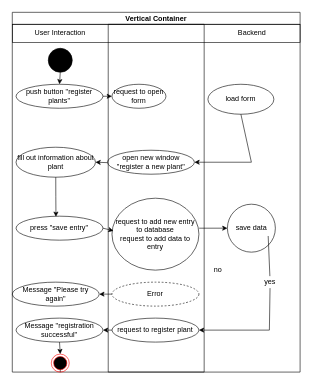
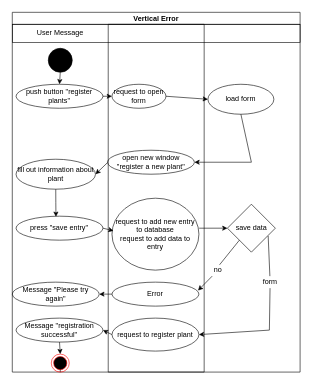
  <mxCell id="0" />
  <mxCell id="1" parent="0" />
- <mxCell id="2" value="Vertical Container" style="swimlane;fillColor=none;startSize=20;strokeColor=default;" vertex="1" parent="1"><mxGeometry x="20" y="20" width="480" height="600" as="geometry" /></mxCell>
+ <mxCell id="2" value="Vertical Error" style="swimlane;fillColor=none;startSize=20;strokeColor=default;" vertex="1" parent="1"><mxGeometry x="20" y="20" width="480" height="600" as="geometry" /></mxCell>
  <mxCell id="3" value="" style="swimlane;startSize=0;fillColor=none;" vertex="1" parent="2"><mxGeometry x="160" y="20" width="160" height="580" as="geometry" /></mxCell>
  <mxCell id="4" value="request to open form" style="ellipse;whiteSpace=wrap;html=1;strokeColor=default;fillColor=none;" vertex="1" parent="3"><mxGeometry x="6.25" y="100" width="90" height="40" as="geometry" /></mxCell>
  <mxCell id="5" value="open new window&lt;br&gt;&quot;register a new plant&quot;" style="ellipse;whiteSpace=wrap;html=1;strokeColor=default;fillColor=none;" vertex="1" parent="3"><mxGeometry x="-1.25" y="210" width="145" height="40" as="geometry" /></mxCell>
  <mxCell id="6" value="request to add new entry to database&lt;br&gt;request to add data to entry" style="ellipse;whiteSpace=wrap;html=1;strokeColor=default;fillColor=none;" vertex="1" parent="3"><mxGeometry x="6.25" y="290" width="145" height="120" as="geometry" /></mxCell>
- <mxCell id="7" value="Error" style="ellipse;whiteSpace=wrap;html=1;strokeColor=default;fillColor=none;dashed=1;" vertex="1" parent="3"><mxGeometry x="6.25" y="430" width="145" height="40" as="geometry" /></mxCell>
- <mxCell id="8" value="request to register plant" style="ellipse;whiteSpace=wrap;html=1;strokeColor=default;fillColor=none;" vertex="1" parent="3"><mxGeometry x="6.25" y="490" width="145" height="40" as="geometry" /></mxCell>
+ <mxCell id="7" value="Error" style="ellipse;whiteSpace=wrap;html=1;strokeColor=default;fillColor=none;" vertex="1" parent="3"><mxGeometry x="6.25" y="430" width="145" height="40" as="geometry" /></mxCell>
+ <mxCell id="8" value="request to register plant" style="ellipse;whiteSpace=wrap;html=1;strokeColor=default;fillColor=none;" vertex="1" parent="3"><mxGeometry x="6.25" y="490" width="145" height="55" as="geometry" /></mxCell>
  <mxCell id="9" value="" style="rounded=0;whiteSpace=wrap;html=1;fillColor=none;" vertex="1" parent="2"><mxGeometry y="20" width="480" height="30" as="geometry" /></mxCell>
- <mxCell id="10" value="User Interaction" style="text;html=1;strokeColor=none;fillColor=none;align=center;verticalAlign=middle;whiteSpace=wrap;rounded=0;" vertex="1" parent="2"><mxGeometry x="20" y="20" width="120" height="30" as="geometry" /></mxCell>
- <mxCell id="11" value="Backend" style="text;html=1;strokeColor=none;fillColor=none;align=center;verticalAlign=middle;whiteSpace=wrap;rounded=0;" vertex="1" parent="2"><mxGeometry x="370" y="20" width="60" height="30" as="geometry" /></mxCell>
+ <mxCell id="10" value="User Message" style="text;html=1;strokeColor=none;fillColor=none;align=center;verticalAlign=middle;whiteSpace=wrap;rounded=0;" vertex="1" parent="2"><mxGeometry x="20" y="20" width="120" height="30" as="geometry" /></mxCell>
  <mxCell id="12" value="" style="ellipse;whiteSpace=wrap;html=1;aspect=fixed;fillColor=#000000;" vertex="1" parent="2"><mxGeometry x="60" y="60" width="40" height="40" as="geometry" /></mxCell>
  <mxCell id="13" value="push button &quot;register plants&quot;" style="ellipse;whiteSpace=wrap;html=1;strokeColor=default;fillColor=none;" vertex="1" parent="2"><mxGeometry x="6.25" y="120" width="145" height="40" as="geometry" /></mxCell>
  <mxCell id="14" value="" style="endArrow=classic;html=1;rounded=0;exitX=1;exitY=0.5;exitDx=0;exitDy=0;entryX=0;entryY=0.5;entryDx=0;entryDy=0;" edge="1" parent="2" source="13" target="4"><mxGeometry width="50" height="50" relative="1" as="geometry"><mxPoint x="238.75" y="440" as="sourcePoint" /><mxPoint x="288.75" y="390" as="targetPoint" /></mxGeometry></mxCell>
  <mxCell id="15" value="" style="edgeStyle=orthogonalEdgeStyle;rounded=0;orthogonalLoop=1;jettySize=auto;html=1;entryX=0.459;entryY=0.025;entryDx=0;entryDy=0;entryPerimeter=0;" edge="1" parent="2" source="16" target="22"><mxGeometry relative="1" as="geometry" /></mxCell>
- <mxCell id="16" value="fill out information about plant" style="ellipse;whiteSpace=wrap;html=1;strokeColor=default;fillColor=none;" vertex="1" parent="2"><mxGeometry x="6.25" y="225" width="132.5" height="50" as="geometry" /></mxCell>
+ <mxCell id="16" value="fill out information about plant" style="ellipse;whiteSpace=wrap;html=1;strokeColor=default;fillColor=none;" vertex="1" parent="2"><mxGeometry x="6.25" y="245" width="132.5" height="50" as="geometry" /></mxCell>
  <mxCell id="17" value="" style="endArrow=classic;html=1;rounded=0;exitX=0.5;exitY=1;exitDx=0;exitDy=0;entryX=0.5;entryY=0;entryDx=0;entryDy=0;" edge="1" parent="2" source="12" target="13"><mxGeometry width="50" height="50" relative="1" as="geometry"><mxPoint x="250" y="480" as="sourcePoint" /><mxPoint x="90" y="150" as="targetPoint" /></mxGeometry></mxCell>
  <mxCell id="18" value="load form" style="ellipse;whiteSpace=wrap;html=1;strokeColor=default;fillColor=none;" vertex="1" parent="2"><mxGeometry x="326.25" y="120" width="110" height="50" as="geometry" /></mxCell>
+ <mxCell id="19" value="" style="endArrow=classic;html=1;rounded=0;exitX=1;exitY=0.5;exitDx=0;exitDy=0;entryX=0;entryY=0.5;entryDx=0;entryDy=0;" edge="1" parent="2" source="4" target="18"><mxGeometry width="50" height="50" relative="1" as="geometry"><mxPoint x="248.75" y="410" as="sourcePoint" /><mxPoint x="298.75" y="360" as="targetPoint" /></mxGeometry></mxCell>
  <mxCell id="20" value="" style="endArrow=classic;html=1;rounded=0;exitX=0.5;exitY=1;exitDx=0;exitDy=0;entryX=1;entryY=0.5;entryDx=0;entryDy=0;" edge="1" parent="2" source="18" target="5"><mxGeometry width="50" height="50" relative="1" as="geometry"><mxPoint x="268.75" y="410" as="sourcePoint" /><mxPoint x="398.75" y="240" as="targetPoint" /><Array as="points"><mxPoint x="398.75" y="250" /></Array></mxGeometry></mxCell>
  <mxCell id="21" value="" style="endArrow=classic;html=1;rounded=0;exitX=0;exitY=0.484;exitDx=0;exitDy=0;exitPerimeter=0;entryX=1;entryY=0.5;entryDx=0;entryDy=0;" edge="1" parent="2" target="16"><mxGeometry width="50" height="50" relative="1" as="geometry"><mxPoint x="158.75" y="250.72" as="sourcePoint" /><mxPoint x="318.75" y="360" as="targetPoint" /></mxGeometry></mxCell>
  <mxCell id="22" value="press &quot;save entry&quot;" style="ellipse;whiteSpace=wrap;html=1;strokeColor=default;fillColor=none;" vertex="1" parent="2"><mxGeometry x="6.25" y="340" width="145" height="40" as="geometry" /></mxCell>
- <mxCell id="23" value="save data" style="ellipse;whiteSpace=wrap;html=1;strokeColor=default;fillColor=none;" vertex="1" parent="2"><mxGeometry x="358.75" y="320" width="80" height="80" as="geometry" /></mxCell>
+ <mxCell id="23" value="save data" style="rhombus;whiteSpace=wrap;html=1;strokeColor=default;fillColor=none;" vertex="1" parent="2"><mxGeometry x="358.75" y="320" width="80" height="80" as="geometry" /></mxCell>
  <mxCell id="24" value="" style="endArrow=classic;html=1;rounded=0;exitX=1.003;exitY=0.417;exitDx=0;exitDy=0;entryX=0;entryY=0.5;entryDx=0;entryDy=0;exitPerimeter=0;" edge="1" parent="2" source="6" target="23"><mxGeometry width="50" height="50" relative="1" as="geometry"><mxPoint x="268.75" y="390" as="sourcePoint" /><mxPoint x="318.75" y="340" as="targetPoint" /></mxGeometry></mxCell>
+ <mxCell id="25" value="" style="endArrow=classic;html=1;rounded=0;entryX=0.99;entryY=0.35;entryDx=0;entryDy=0;entryPerimeter=0;startArrow=none;" edge="1" parent="2" source="34" target="7"><mxGeometry width="50" height="50" relative="1" as="geometry"><mxPoint x="358.75" y="440" as="sourcePoint" /><mxPoint x="388.75" y="740" as="targetPoint" /></mxGeometry></mxCell>
  <mxCell id="26" value="Message &quot;Please try again&quot;" style="ellipse;whiteSpace=wrap;html=1;strokeColor=default;fillColor=none;" vertex="1" parent="2"><mxGeometry y="450" width="145" height="40" as="geometry" /></mxCell>
  <mxCell id="27" value="" style="endArrow=classic;html=1;rounded=0;exitX=0;exitY=0.5;exitDx=0;exitDy=0;entryX=1;entryY=0.5;entryDx=0;entryDy=0;" edge="1" parent="2" source="7" target="26"><mxGeometry width="50" height="50" relative="1" as="geometry"><mxPoint x="268.75" y="380" as="sourcePoint" /><mxPoint x="318.75" y="330" as="targetPoint" /></mxGeometry></mxCell>
  <mxCell id="28" value="" style="endArrow=classic;html=1;rounded=0;entryX=1;entryY=0.5;entryDx=0;entryDy=0;startArrow=none;" edge="1" parent="2" source="32" target="8"><mxGeometry width="50" height="50" relative="1" as="geometry"><mxPoint x="268.75" y="380" as="sourcePoint" /><mxPoint x="318.75" y="330" as="targetPoint" /><Array as="points"><mxPoint x="428.75" y="530" /></Array></mxGeometry></mxCell>
  <mxCell id="29" value="Message &quot;registration successful&quot;" style="ellipse;whiteSpace=wrap;html=1;strokeColor=default;fillColor=none;" vertex="1" parent="2"><mxGeometry x="6.25" y="510" width="145" height="40" as="geometry" /></mxCell>
  <mxCell id="30" value="" style="endArrow=classic;html=1;rounded=0;exitX=0;exitY=0.5;exitDx=0;exitDy=0;entryX=1;entryY=0.5;entryDx=0;entryDy=0;" edge="1" parent="2" source="8" target="29"><mxGeometry width="50" height="50" relative="1" as="geometry"><mxPoint x="270" y="420" as="sourcePoint" /><mxPoint x="320" y="370" as="targetPoint" /></mxGeometry></mxCell>
  <mxCell id="31" value="" style="endArrow=classic;html=1;rounded=0;exitX=1;exitY=0.5;exitDx=0;exitDy=0;entryX=0.017;entryY=0.453;entryDx=0;entryDy=0;entryPerimeter=0;" edge="1" parent="2" source="22" target="6"><mxGeometry width="50" height="50" relative="1" as="geometry"><mxPoint x="268.75" y="390" as="sourcePoint" /><mxPoint x="166.691" y="430" as="targetPoint" /></mxGeometry></mxCell>
- <mxCell id="32" value="yes" style="text;html=1;strokeColor=none;fillColor=none;align=center;verticalAlign=middle;whiteSpace=wrap;rounded=0;" vertex="1" parent="2"><mxGeometry x="400" y="440" width="60" height="20" as="geometry" /></mxCell>
+ <mxCell id="32" value="form" style="text;html=1;strokeColor=none;fillColor=none;align=center;verticalAlign=middle;whiteSpace=wrap;rounded=0;" vertex="1" parent="2"><mxGeometry x="400" y="440" width="60" height="20" as="geometry" /></mxCell>
  <mxCell id="33" value="" style="endArrow=none;html=1;rounded=0;exitX=0.85;exitY=0.663;exitDx=0;exitDy=0;exitPerimeter=0;" edge="1" parent="2" source="23" target="32"><mxGeometry width="50" height="50" relative="1" as="geometry"><mxPoint x="556.75" y="433.04" as="sourcePoint" /><mxPoint x="441.25" y="590" as="targetPoint" /><Array as="points" /></mxGeometry></mxCell>
  <mxCell id="34" value="no" style="text;html=1;strokeColor=none;fillColor=none;align=center;verticalAlign=middle;whiteSpace=wrap;rounded=0;" vertex="1" parent="2"><mxGeometry x="326.25" y="420" width="33.75" height="20" as="geometry" /></mxCell>
+ <mxCell id="35" value="" style="endArrow=none;html=1;rounded=0;exitX=0;exitY=1;exitDx=0;exitDy=0;entryX=0.574;entryY=0.056;entryDx=0;entryDy=0;entryPerimeter=0;" edge="1" parent="2" source="23" target="34"><mxGeometry width="50" height="50" relative="1" as="geometry"><mxPoint x="508.75" y="440" as="sourcePoint" /><mxPoint x="439.8" y="524" as="targetPoint" /></mxGeometry></mxCell>
  <mxCell id="36" value="" style="endArrow=classic;html=1;rounded=0;exitX=0.5;exitY=1;exitDx=0;exitDy=0;startArrow=none;" edge="1" parent="1" source="37"><mxGeometry width="50" height="50" relative="1" as="geometry"><mxPoint x="290" y="440" as="sourcePoint" /><mxPoint x="100" y="600" as="targetPoint" /></mxGeometry></mxCell>
  <mxCell id="37" value="" style="ellipse;html=1;shape=endState;fillColor=#000000;strokeColor=#ff0000;" vertex="1" parent="1"><mxGeometry x="85" y="590" width="30" height="30" as="geometry" /></mxCell>
  <mxCell id="38" value="" style="endArrow=classic;html=1;rounded=0;exitX=0.5;exitY=1;exitDx=0;exitDy=0;entryX=0.5;entryY=0;entryDx=0;entryDy=0;" edge="1" parent="1" source="29" target="37"><mxGeometry width="50" height="50" relative="1" as="geometry"><mxPoint x="90" y="570" as="sourcePoint" /><mxPoint x="140" y="520" as="targetPoint" /></mxGeometry></mxCell>
